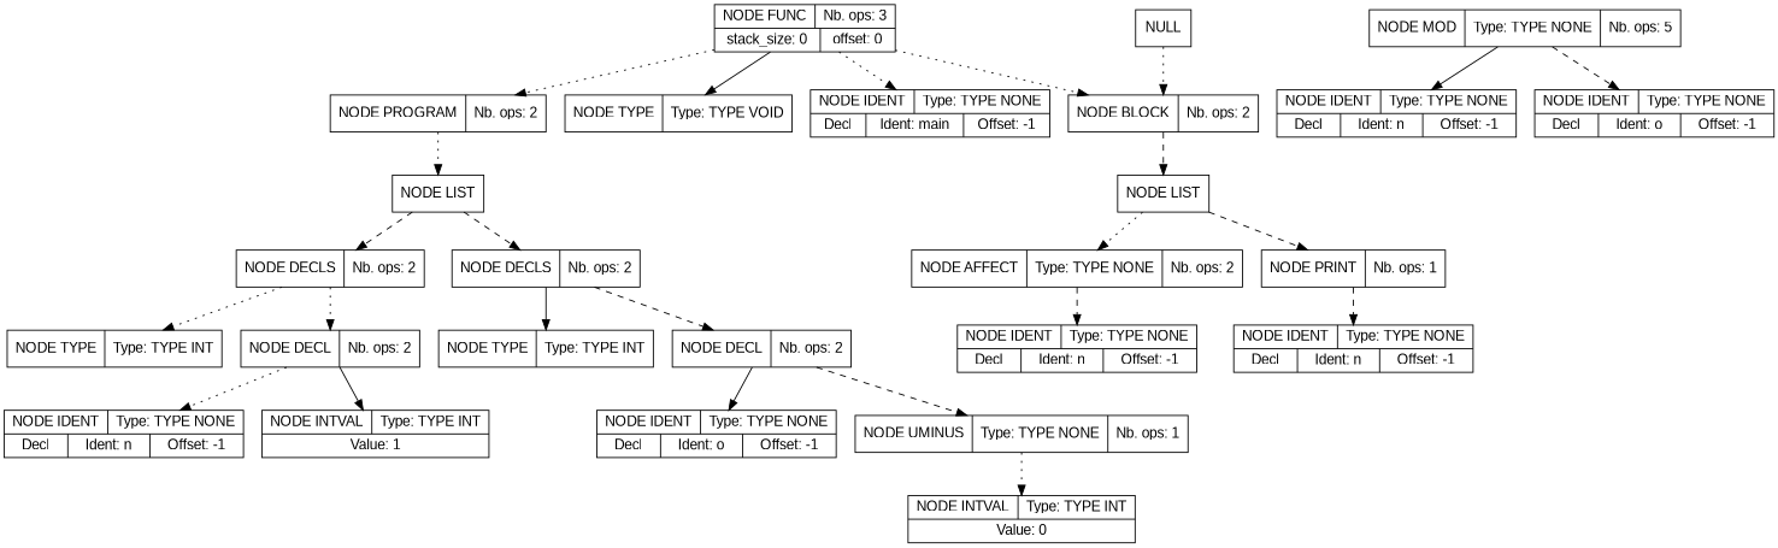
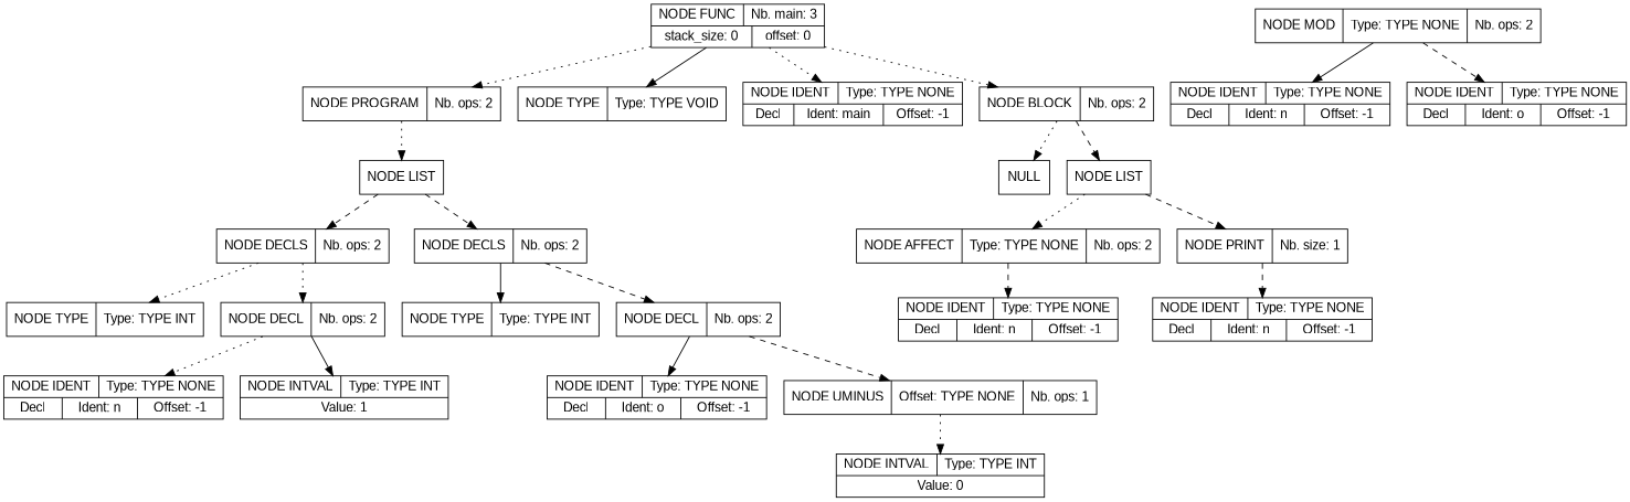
  digraph {
    fontname="Liberation Sans"
    node [fontname="Liberation Sans" shape=record]
    edge [fontname="Liberation Sans" style=dotted tailclip=true]
    n1 [label="{{NODE PROGRAM|Nb. ops: 2}}"]
    n2 [label="{{NODE LIST}}"]
    n3 [label="{{NODE DECLS|Nb. ops: 2}}"]
    n4 [label="{{NODE DECLS|Nb. ops: 2}}"]
-   n5 [label="{{NODE FUNC|Nb. ops: 3}|{stack_size: 0|offset: 0}}"]
+   n5 [label="{{NODE FUNC|Nb. main: 3}|{stack_size: 0|offset: 0}}"]
    n6 [label="{{NODE TYPE|Type: TYPE VOID}}"]
    n7 [label="{{NODE IDENT|Type: TYPE NONE}|{<decl>Decl      |Ident: main|Offset: -1}}"]
    n8 [label="{{NODE BLOCK|Nb. ops: 2}}"]
    n9 [label="{{NODE TYPE|Type: TYPE INT}}"]
    n10 [label="{{NODE DECL|Nb. ops: 2}}"]
    n11 [label="{{NODE TYPE|Type: TYPE INT}}"]
    n12 [label="{{NODE DECL|Nb. ops: 2}}"]
    n13 [label="{{NODE IDENT|Type: TYPE NONE}|{<decl>Decl      |Ident: n|Offset: -1}}"]
    n14 [label="{{NODE INTVAL|Type: TYPE INT}|{Value: 1}}"]
    n15 [label="{{NODE IDENT|Type: TYPE NONE}|{<decl>Decl      |Ident: o|Offset: -1}}"]
-   n16 [label="{{NODE UMINUS|Type: TYPE NONE|Nb. ops: 1}}"]
+   n16 [label="{{NODE UMINUS|Offset: TYPE NONE|Nb. ops: 1}}"]
    n17 [label="{{NODE INTVAL|Type: TYPE INT}|{Value: 0}}"]
    n18 [label="{{NULL}}"]
    n19 [label="{{NODE LIST}}"]
    n20 [label="{{NODE AFFECT|Type: TYPE NONE|Nb. ops: 2}}"]
-   n21 [label="{{NODE PRINT|Nb. ops: 1}}"]
+   n21 [label="{{NODE PRINT|Nb. size: 1}}"]
    n22 [label="{{NODE IDENT|Type: TYPE NONE}|{<decl>Decl      |Ident: n|Offset: -1}}"]
    n23 [label="{{NODE IDENT|Type: TYPE NONE}|{<decl>Decl      |Ident: n|Offset: -1}}"]
-   n24 [label="{{NODE MOD|Type: TYPE NONE|Nb. ops: 5}}"]
+   n24 [label="{{NODE MOD|Type: TYPE NONE|Nb. ops: 2}}"]
    n25 [label="{{NODE IDENT|Type: TYPE NONE}|{<decl>Decl      |Ident: n|Offset: -1}}"]
    n26 [label="{{NODE IDENT|Type: TYPE NONE}|{<decl>Decl      |Ident: o|Offset: -1}}"]
    n1 -> n2
    n2 -> n3 [style=dashed]
    n2 -> n4 [style=dashed]
    n3 -> n9
    n3 -> n10
    n4 -> n11 [style=solid]
    n4 -> n12 [style=dashed]
    n5 -> n1
    n5 -> n6 [style=solid]
    n5 -> n7
    n5 -> n8
-   n18 -> n8
+   n8 -> n18
    n8 -> n19 [style=dashed]
    n10 -> n13
    n10 -> n14 [style=solid]
    n12 -> n15 [style=solid]
    n12 -> n16 [style=dashed]
    n16 -> n17
    n19 -> n20
    n19 -> n21 [style=dashed]
    n20 -> n22 [style=dashed]
    n21 -> n23 [style=dashed]
    n24 -> n25 [style=solid]
    n24 -> n26 [style=dashed]
  }
